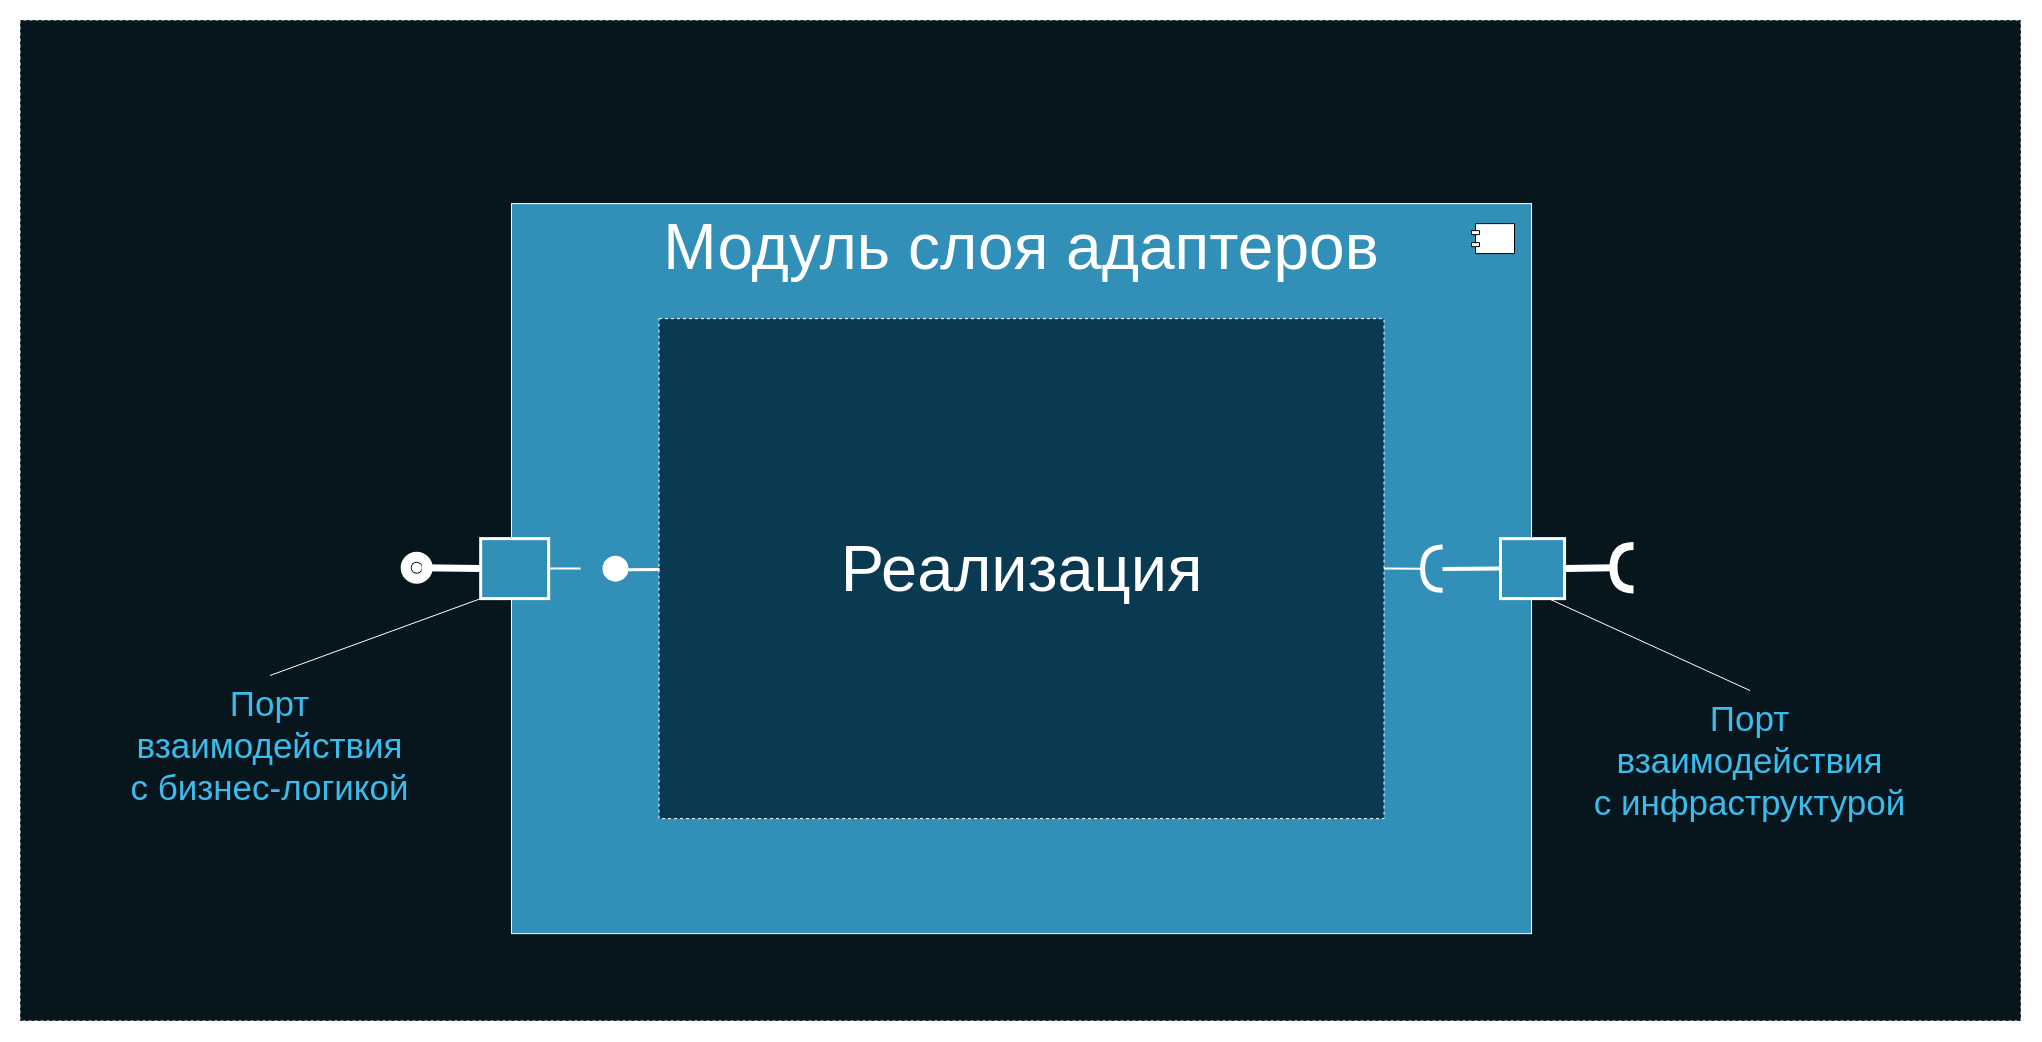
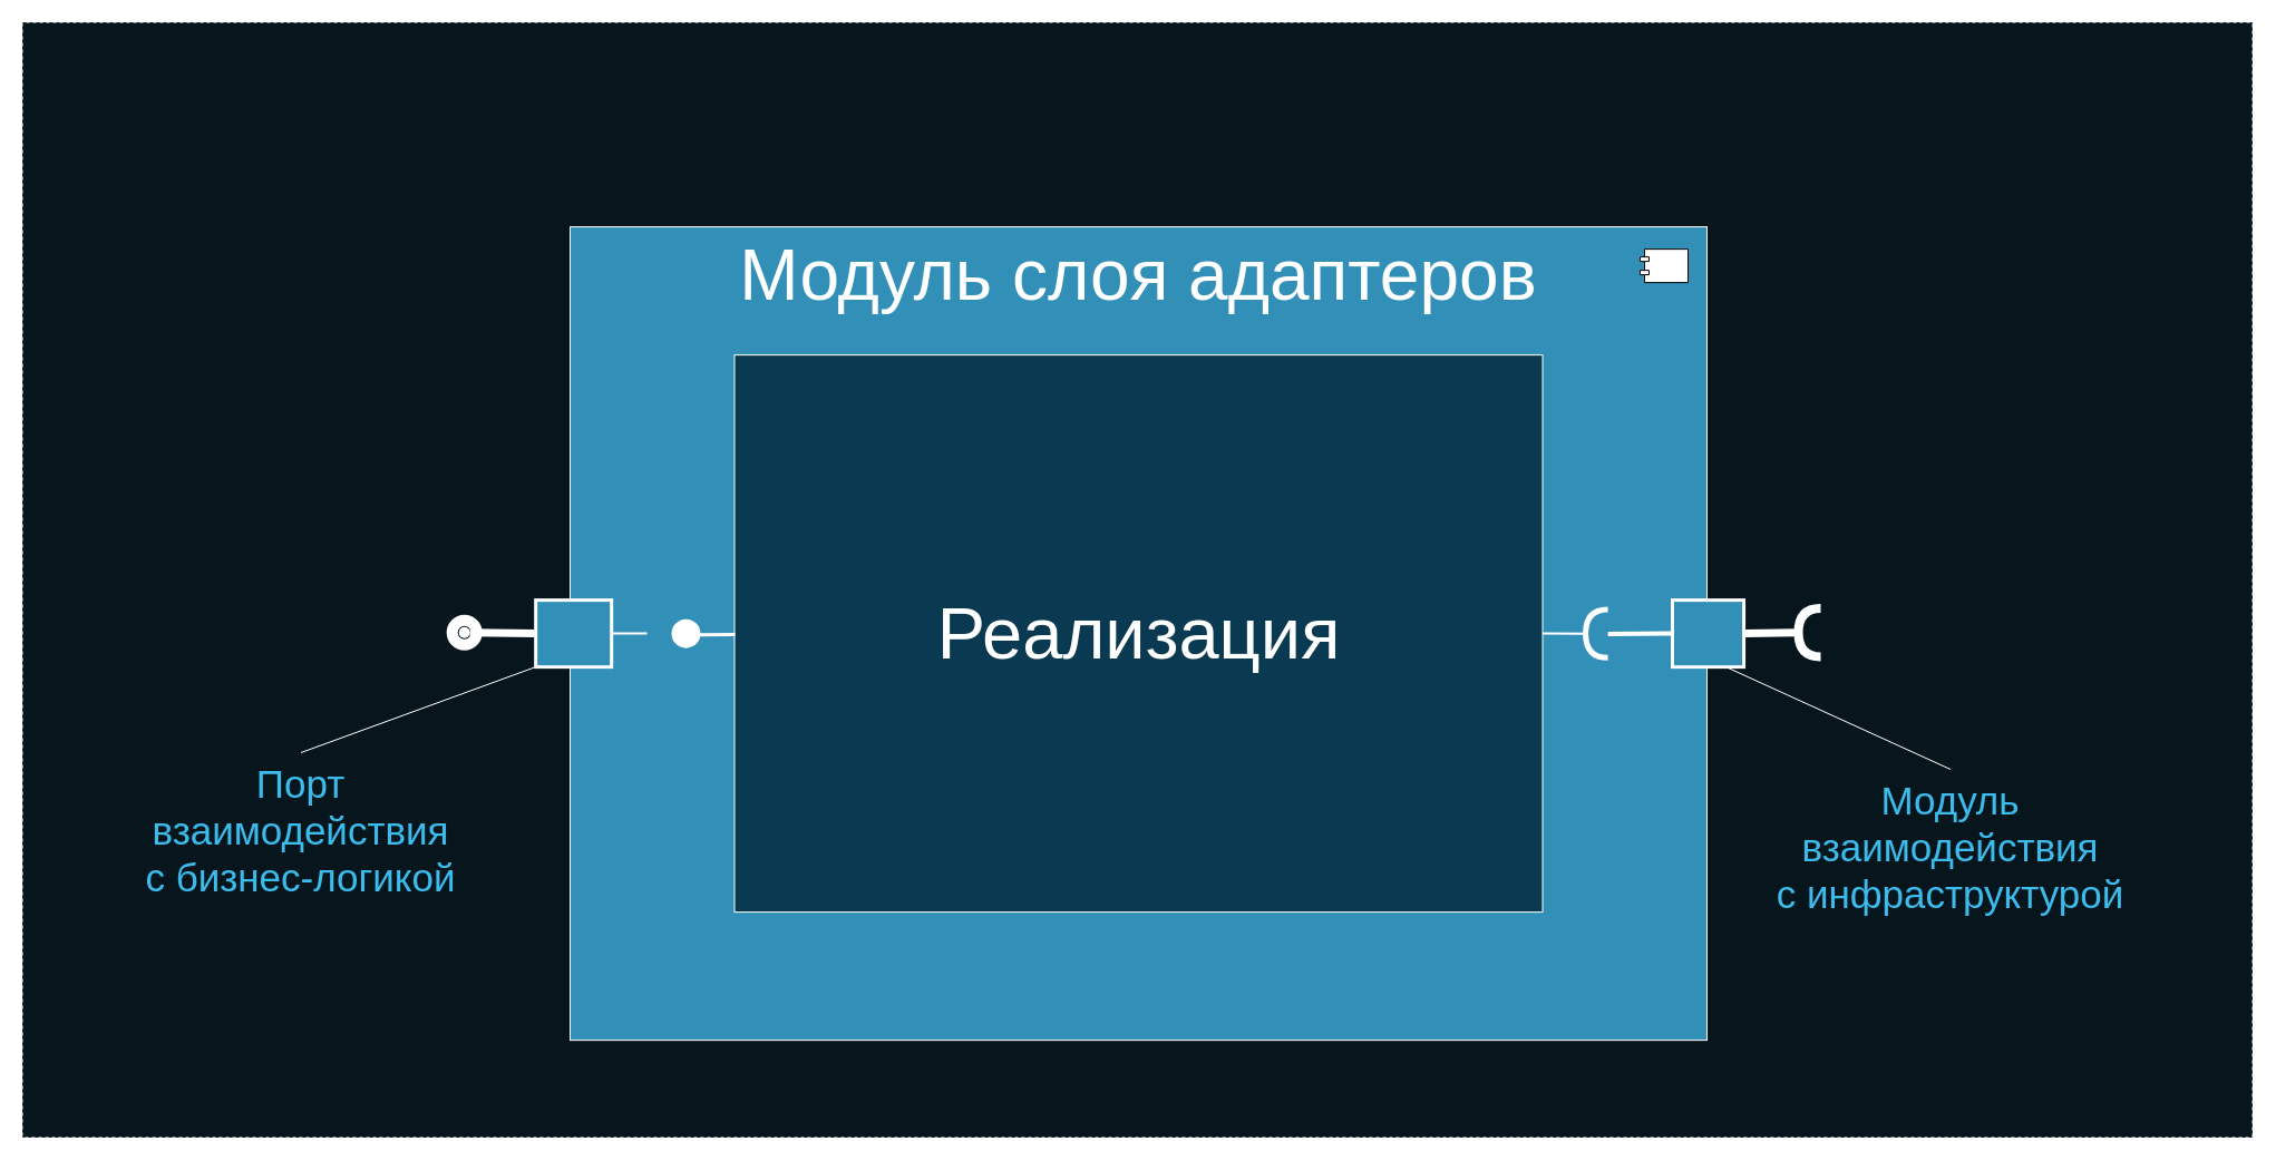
  <mxCell id="0" />
  <mxCell id="1" parent="0" />
  <mxCell id="2" value="rusfinancebank.ru" style="rounded=0;whiteSpace=wrap;html=1;fillColor=#07161C;fontSize=30;fontColor=#FFFFFF;strokeColor=#0C242E;dashed=1;" parent="1" vertex="1"><mxGeometry x="20" y="20" width="2000" height="1000" as="geometry" /></mxCell>
  <mxCell id="3" value="" style="group" parent="1" vertex="1" connectable="0"><mxGeometry x="1613" y="545.62" width="20" height="43.33" as="geometry" /></mxCell>
  <mxCell id="4" value="" style="shape=requiredInterface;html=1;verticalLabelPosition=bottom;strokeColor=#FFFFFF;strokeWidth=8;fontSize=33;fontColor=#3CBBED;rotation=-180;" parent="3" vertex="1"><mxGeometry width="20" height="43.33" as="geometry" /></mxCell>
  <mxCell id="5" value="" style="rounded=0;orthogonalLoop=1;jettySize=auto;html=1;endArrow=none;endFill=0;fontSize=40;fontColor=#FFFFFF;strokeColor=#FFFFFF;strokeWidth=4;exitX=0;exitY=0.5;exitDx=0;exitDy=0;" parent="1" edge="1"><mxGeometry relative="1" as="geometry"><mxPoint x="1469.762" y="568.118" as="sourcePoint" /><mxPoint x="1431" y="568.45" as="targetPoint" /></mxGeometry></mxCell>
  <mxCell id="6" value="" style="rounded=0;orthogonalLoop=1;jettySize=auto;html=1;endArrow=none;endFill=0;fontSize=40;fontColor=#FFFFFF;strokeColor=#FFFFFF;strokeWidth=7;exitX=1;exitY=0.5;exitDx=0;exitDy=0;exitPerimeter=0;entryX=1;entryY=0.5;entryDx=0;entryDy=0;" parent="1" source="4" target="10" edge="1"><mxGeometry relative="1" as="geometry"><mxPoint x="521" y="578.95" as="sourcePoint" /><mxPoint x="1585.703" y="568.118" as="targetPoint" /></mxGeometry></mxCell>
  <mxCell id="7" value="" style="group;labelPosition=center;verticalLabelPosition=top;align=center;verticalAlign=bottom;fillColor=none;" parent="1" vertex="1" connectable="0"><mxGeometry x="511" y="203.12" width="1084.08" height="738.33" as="geometry" /></mxCell>
  <mxCell id="8" value="&lt;p style=&quot;margin: 6px 0px 0px ; text-align: center ; font-size: 64px&quot;&gt;&lt;font color=&quot;#ffffff&quot;&gt;Модуль слоя адаптеров&lt;/font&gt;&lt;/p&gt;" style="align=left;overflow=fill;html=1;dropTarget=0;strokeColor=#FFFFFF;fillColor=#3290B8;fontColor=#FFE599;" parent="7" vertex="1"><mxGeometry width="1020" height="730" as="geometry" /></mxCell>
  <mxCell id="9" value="" style="shape=component;jettyWidth=8;jettyHeight=4;" parent="8" vertex="1"><mxGeometry x="1" width="43" height="30" relative="1" as="geometry"><mxPoint x="-60" y="20" as="offset" /></mxGeometry></mxCell>
  <mxCell id="10" value="&lt;span style=&quot;font-family: monospace ; font-size: 0px&quot;&gt;%3CmxGraphModel%3E%3Croot%3E%3CmxCell%20id%3D%220%22%2F%3E%3CmxCell%20id%3D%221%22%20parent%3D%220%22%2F%3E%3CmxCell%20id%3D%222%22%20value%3D%22%22%20style%3D%22rounded%3D0%3BorthogonalLoop%3D1%3BjettySize%3Dauto%3Bhtml%3D1%3BendArrow%3Dnone%3BendFill%3D0%3BfontSize%3D40%3BfontColor%3D%23FFFFFF%3BstrokeColor%3D%23FFFFFF%3BstrokeWidth%3D4%3BexitX%3D0%3BexitY%3D0.5%3BexitDx%3D0%3BexitDy%3D0%3B%22%20edge%3D%221%22%20parent%3D%221%22%3E%3CmxGeometry%20relative%3D%221%22%20as%3D%22geometry%22%3E%3CmxPoint%20x%3D%22-999.62%22%20y%3D%22171.66%22%20as%3D%22sourcePoint%22%2F%3E%3CmxPoint%20x%3D%22-1029%22%20y%3D%22172%22%20as%3D%22targetPoint%22%2F%3E%3C%2FmxGeometry%3E%3C%2FmxCell%3E%3C%2Froot%3E%3C%2FmxGraphModel%3E&lt;/span&gt;&lt;span style=&quot;font-family: monospace ; font-size: 0px&quot;&gt;%3CmxGraphModel%3E%3Croot%3E%3CmxCell%20id%3D%220%22%2F%3E%3CmxCell%20id%3D%221%22%20parent%3D%220%22%2F%3E%3CmxCell%20id%3D%222%22%20value%3D%22%22%20style%3D%22rounded%3D0%3BorthogonalLoop%3D1%3BjettySize%3Dauto%3Bhtml%3D1%3BendArrow%3Dnone%3BendFill%3D0%3BfontSize%3D40%3BfontColor%3D%23FFFFFF%3BstrokeColor%3D%23FFFFFF%3BstrokeWidth%3D4%3BexitX%3D0%3BexitY%3D0.5%3BexitDx%3D0%3BexitDy%3D0%3B%22%20edge%3D%221%22%20parent%3D%221%22%3E%3CmxGeometry%20relative%3D%221%22%20as%3D%22geometry%22%3E%3CmxPoint%20x%3D%22-999.62%22%20y%3D%22171.66%22%20as%3D%22sourcePoint%22%2F%3E%3CmxPoint%20x%3D%22-1029%22%20y%3D%22172%22%20as%3D%22targetPoint%22%2F%3E%3C%2FmxGeometry%3E%3C%2FmxCell%3E%3C%2Froot%3E%3C%2FmxGraphModel%3E&lt;/span&gt;" style="rounded=0;whiteSpace=wrap;html=1;fillColor=#3290B8;strokeColor=#FFFFFF;strokeWidth=3;" parent="7" vertex="1"><mxGeometry x="989" y="335" width="64.08" height="60" as="geometry" /></mxCell>
- <mxCell id="11" value="&lt;font color=&quot;#ffffff&quot;&gt;&lt;span style=&quot;font-size: 65px&quot;&gt;Реализация&lt;/span&gt;&lt;/font&gt;" style="rounded=0;whiteSpace=wrap;html=1;strokeColor=#FFFFFF;fillColor=#0A3A52;fontSize=44;dashed=1;" parent="7" vertex="1"><mxGeometry x="147.5" y="115" width="725" height="500" as="geometry" /></mxCell>
+ <mxCell id="11" value="&lt;font color=&quot;#ffffff&quot;&gt;&lt;span style=&quot;font-size: 65px&quot;&gt;Реализация&lt;/span&gt;&lt;/font&gt;" style="rounded=0;whiteSpace=wrap;html=1;strokeColor=#FFFFFF;fillColor=#0A3A52;fontSize=44;" parent="7" vertex="1"><mxGeometry x="147.5" y="115" width="725" height="500" as="geometry" /></mxCell>
  <mxCell id="12" value="" style="group;strokeWidth=1;" parent="7" vertex="1" connectable="0"><mxGeometry x="911.08" y="343.34" width="20" height="43.33" as="geometry" /></mxCell>
  <mxCell id="13" value="" style="shape=requiredInterface;html=1;verticalLabelPosition=bottom;strokeColor=#FFFFFF;strokeWidth=5;fontSize=33;fontColor=#3CBBED;rotation=-180;" parent="12" vertex="1"><mxGeometry width="20" height="43.33" as="geometry" /></mxCell>
  <mxCell id="14" value="" style="rounded=0;orthogonalLoop=1;jettySize=auto;html=1;endArrow=none;endFill=0;fontSize=40;fontColor=#FFFFFF;strokeColor=#FFFFFF;strokeWidth=4;exitX=0;exitY=0.5;exitDx=0;exitDy=0;" parent="12" source="10" edge="1"><mxGeometry relative="1" as="geometry"><mxPoint x="49.38" y="22.0" as="sourcePoint" /><mxPoint x="20" y="22" as="targetPoint" /></mxGeometry></mxCell>
  <mxCell id="15" value="" style="rounded=0;orthogonalLoop=1;jettySize=auto;html=1;endArrow=none;endFill=0;fontSize=40;fontColor=#FFFFFF;strokeColor=#FFFFFF;strokeWidth=2;exitX=1;exitY=0.5;exitDx=0;exitDy=0;exitPerimeter=0;entryX=1.002;entryY=0.112;entryDx=0;entryDy=0;entryPerimeter=0;" parent="7" source="13" edge="1"><mxGeometry relative="1" as="geometry"><mxPoint x="2400.08" y="482.72" as="sourcePoint" /><mxPoint x="872.5" y="364.92" as="targetPoint" /></mxGeometry></mxCell>
  <mxCell id="16" value="" style="ellipse;whiteSpace=wrap;html=1;fontFamily=Helvetica;fontSize=12;fontColor=#FFFFFF;align=center;strokeColor=#FFFFFF;fillColor=#ffffff;points=[];aspect=fixed;resizable=0;strokeWidth=22;" parent="7" vertex="1"><mxGeometry x="-99.82" y="359.17" width="10" height="10" as="geometry" /></mxCell>
  <mxCell id="17" value="" style="rounded=0;orthogonalLoop=1;jettySize=auto;html=1;endArrow=none;endFill=0;fontSize=40;fontColor=#FFFFFF;strokeColor=#FFFFFF;strokeWidth=2;entryX=0;entryY=0.25;entryDx=0;entryDy=0;" parent="7" source="18" edge="1"><mxGeometry relative="1" as="geometry"><mxPoint x="12.18" y="367.5" as="sourcePoint" /><mxPoint x="2.18" y="357.5" as="targetPoint" /></mxGeometry></mxCell>
  <mxCell id="18" value="&lt;span style=&quot;font-family: monospace ; font-size: 0px&quot;&gt;%3CmxGraphModel%3E%3Croot%3E%3CmxCell%20id%3D%220%22%2F%3E%3CmxCell%20id%3D%221%22%20parent%3D%220%22%2F%3E%3CmxCell%20id%3D%222%22%20value%3D%22%22%20style%3D%22rounded%3D0%3BorthogonalLoop%3D1%3BjettySize%3Dauto%3Bhtml%3D1%3BendArrow%3Dnone%3BendFill%3D0%3BfontSize%3D40%3BfontColor%3D%23FFFFFF%3BstrokeColor%3D%23FFFFFF%3BstrokeWidth%3D4%3BexitX%3D0%3BexitY%3D0.5%3BexitDx%3D0%3BexitDy%3D0%3B%22%20edge%3D%221%22%20parent%3D%221%22%3E%3CmxGeometry%20relative%3D%221%22%20as%3D%22geometry%22%3E%3CmxPoint%20x%3D%22-999.62%22%20y%3D%22171.66%22%20as%3D%22sourcePoint%22%2F%3E%3CmxPoint%20x%3D%22-1029%22%20y%3D%22172%22%20as%3D%22targetPoint%22%2F%3E%3C%2FmxGeometry%3E%3C%2FmxCell%3E%3C%2Froot%3E%3C%2FmxGraphModel%3E&lt;/span&gt;&lt;span style=&quot;font-family: monospace ; font-size: 0px&quot;&gt;%3CmxGraphModel%3E%3Croot%3E%3CmxCell%20id%3D%220%22%2F%3E%3CmxCell%20id%3D%221%22%20parent%3D%220%22%2F%3E%3CmxCell%20id%3D%222%22%20value%3D%22%22%20style%3D%22rounded%3D0%3BorthogonalLoop%3D1%3BjettySize%3Dauto%3Bhtml%3D1%3BendArrow%3Dnone%3BendFill%3D0%3BfontSize%3D40%3BfontColor%3D%23FFFFFF%3BstrokeColor%3D%23FFFFFF%3BstrokeWidth%3D4%3BexitX%3D0%3BexitY%3D0.5%3BexitDx%3D0%3BexitDy%3D0%3B%22%20edge%3D%221%22%20parent%3D%221%22%3E%3CmxGeometry%20relative%3D%221%22%20as%3D%22geometry%22%3E%3CmxPoint%20x%3D%22-999.62%22%20y%3D%22171.66%22%20as%3D%22sourcePoint%22%2F%3E%3CmxPoint%20x%3D%22-1029%22%20y%3D%22172%22%20as%3D%22targetPoint%22%2F%3E%3C%2FmxGeometry%3E%3C%2FmxCell%3E%3C%2Froot%3E%3C%2FmxGraphModel%3E&lt;/span&gt;" style="rounded=0;whiteSpace=wrap;html=1;fillColor=#3290B8;strokeColor=#FFFFFF;strokeWidth=3;" parent="7" vertex="1"><mxGeometry x="-30.82" y="335" width="68" height="60" as="geometry" /></mxCell>
  <mxCell id="19" value="" style="rounded=0;orthogonalLoop=1;jettySize=auto;html=1;endArrow=none;endFill=0;fontSize=40;fontColor=#FFFFFF;strokeColor=#FFFFFF;strokeWidth=7;exitX=0;exitY=0.5;exitDx=0;exitDy=0;" parent="7" source="18" target="16" edge="1"><mxGeometry relative="1" as="geometry"><mxPoint x="-287.82" y="520" as="sourcePoint" /><mxPoint x="-117.82" y="520" as="targetPoint" /></mxGeometry></mxCell>
  <mxCell id="20" value="" style="rounded=0;orthogonalLoop=1;jettySize=auto;html=1;endArrow=none;endFill=0;fontSize=40;fontColor=#FFFFFF;strokeColor=#FFFFFF;strokeWidth=2;entryX=1;entryY=0.5;entryDx=0;entryDy=0;" parent="7" target="18" edge="1"><mxGeometry relative="1" as="geometry"><mxPoint x="69" y="365" as="sourcePoint" /><mxPoint x="-581.12" y="538.12" as="targetPoint" /></mxGeometry></mxCell>
  <mxCell id="21" value="" style="ellipse;whiteSpace=wrap;html=1;fontFamily=Helvetica;fontSize=12;fontColor=#FFFFFF;align=center;strokeColor=#FFFFFF;fillColor=#ffffff;points=[];aspect=fixed;resizable=0;strokeWidth=16;perimeterSpacing=5;" parent="7" vertex="1"><mxGeometry x="99.0" y="360.01" width="10" height="10" as="geometry" /></mxCell>
  <mxCell id="22" value="" style="rounded=0;orthogonalLoop=1;jettySize=auto;html=1;endArrow=none;endFill=0;fontSize=40;fontColor=#FFFFFF;strokeColor=#FFFFFF;strokeWidth=3;exitX=0;exitY=0.5;exitDx=0;exitDy=0;entryX=1.029;entryY=0.556;entryDx=0;entryDy=0;entryPerimeter=0;" parent="7" target="21" edge="1"><mxGeometry relative="1" as="geometry"><mxPoint x="148.0" y="365.84" as="sourcePoint" /><mxPoint x="2010.0" y="840.84" as="targetPoint" /></mxGeometry></mxCell>
  <mxCell id="23" value="Порт&lt;br&gt;взаимодействия&lt;br&gt;с бизнес-логикой" style="text;html=1;strokeColor=none;fillColor=none;align=center;verticalAlign=middle;whiteSpace=wrap;rounded=0;fontSize=35;fontColor=#3CBBED;" parent="1" vertex="1"><mxGeometry x="110" y="675" width="319" height="140" as="geometry" /></mxCell>
  <mxCell id="24" value="" style="endArrow=none;html=1;strokeWidth=1;fontSize=50;fontColor=#FFFFFF;exitX=0.5;exitY=0;exitDx=0;exitDy=0;entryX=0;entryY=1;entryDx=0;entryDy=0;strokeColor=#FFFFFF;" parent="1" source="23" target="18" edge="1"><mxGeometry width="50" height="50" relative="1" as="geometry"><mxPoint x="870" y="510" as="sourcePoint" /><mxPoint x="920" y="460" as="targetPoint" /></mxGeometry></mxCell>
- <mxCell id="25" value="Порт&lt;br&gt;взаимодействия&lt;br&gt;с инфраструктурой" style="text;html=1;strokeColor=none;fillColor=none;align=center;verticalAlign=middle;whiteSpace=wrap;rounded=0;fontSize=35;fontColor=#3CBBED;" parent="1" vertex="1"><mxGeometry x="1590" y="690" width="319" height="140" as="geometry" /></mxCell>
+ <mxCell id="25" value="Модуль&lt;br&gt;взаимодействия&lt;br&gt;с инфраструктурой" style="text;html=1;strokeColor=none;fillColor=none;align=center;verticalAlign=middle;whiteSpace=wrap;rounded=0;fontSize=35;fontColor=#3CBBED;" parent="1" vertex="1"><mxGeometry x="1590" y="690" width="319" height="140" as="geometry" /></mxCell>
  <mxCell id="26" value="" style="endArrow=none;html=1;strokeWidth=1;fontSize=50;fontColor=#FFFFFF;exitX=0.5;exitY=0;exitDx=0;exitDy=0;entryX=0.75;entryY=1;entryDx=0;entryDy=0;strokeColor=#FFFFFF;" parent="1" source="25" target="10" edge="1"><mxGeometry width="50" height="50" relative="1" as="geometry"><mxPoint x="2340" y="601.88" as="sourcePoint" /><mxPoint x="1950.18" y="690" as="targetPoint" /></mxGeometry></mxCell>
